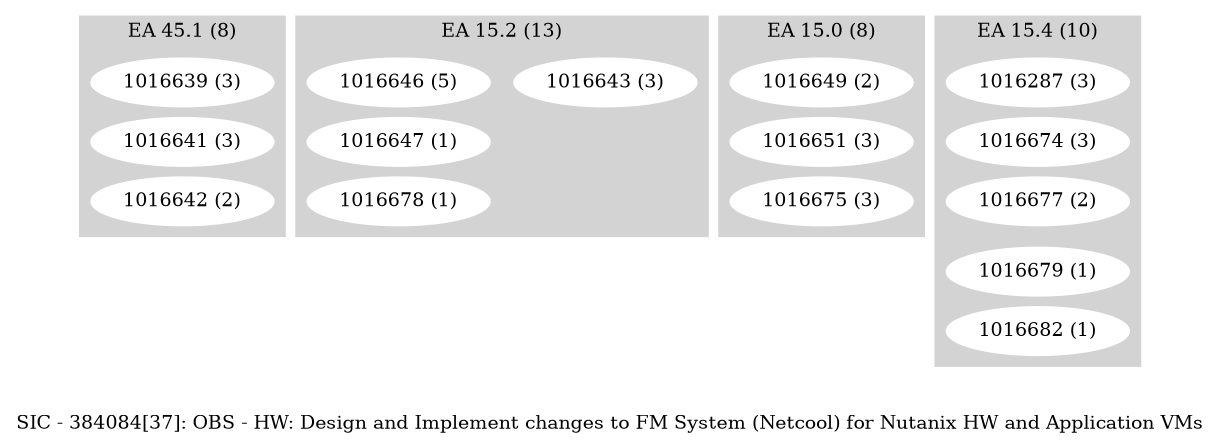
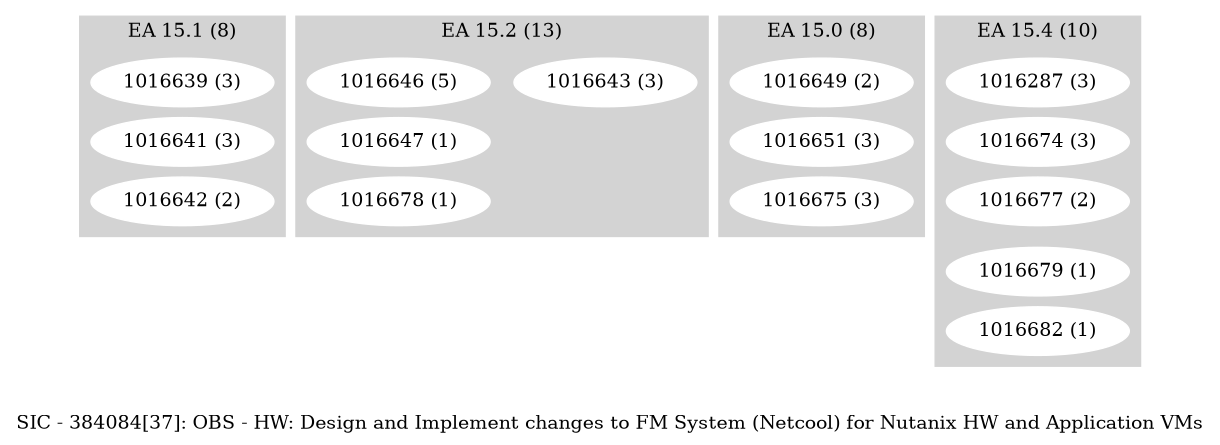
  digraph {
    label="SIC - 384084[37]: OBS - HW: Design and Implement changes to FM System (Netcool) for Nutanix HW and Application VMs"
    ranksep=.1
    node [color=white style=filled]
    edge [style=invis]
    "1016639 (3)"
    "1016641 (3)"
    "1016642 (2)"
    "1016643 (3)"
    "1016646 (5)"
    "1016647 (1)"
    "1016678 (1)"
    "1016649 (2)"
    "1016651 (3)"
    "1016675 (3)"
    "1016287 (3)"
    "1016674 (3)"
    "1016677 (2)"
    "1016679 (1)"
    "1016682 (1)"
    subgraph cluster_1 {
      color=lightgrey
-     label="EA 45.1 (8)"
+     label="EA 15.1 (8)"
      style=filled
      "1016639 (3)"
      "1016641 (3)"
      "1016642 (2)"
    }
    subgraph cluster_2 {
      color=lightgrey
      label="EA 15.2 (13)"
      style=filled
      "1016643 (3)"
      "1016646 (5)"
      "1016647 (1)"
      "1016678 (1)"
    }
    subgraph cluster_3 {
      color=lightgrey
      label="EA 15.0 (8)"
      style=filled
      "1016649 (2)"
      "1016651 (3)"
      "1016675 (3)"
    }
    subgraph cluster_4 {
      color=lightgrey
      label="EA 15.4 (10)"
      style=filled
      "1016287 (3)"
      "1016674 (3)"
      "1016677 (2)"
      "1016679 (1)"
      "1016682 (1)"
    }
    "1016639 (3)" -> "1016641 (3)"
    "1016641 (3)" -> "1016642 (2)"
    "1016646 (5)" -> "1016647 (1)"
    "1016647 (1)" -> "1016678 (1)"
    "1016649 (2)" -> "1016651 (3)"
    "1016651 (3)" -> "1016675 (3)"
    "1016287 (3)" -> "1016674 (3)"
    "1016674 (3)" -> "1016677 (2)"
    "1016677 (2)" -> "1016679 (1)"
    "1016679 (1)" -> "1016682 (1)"
  }
